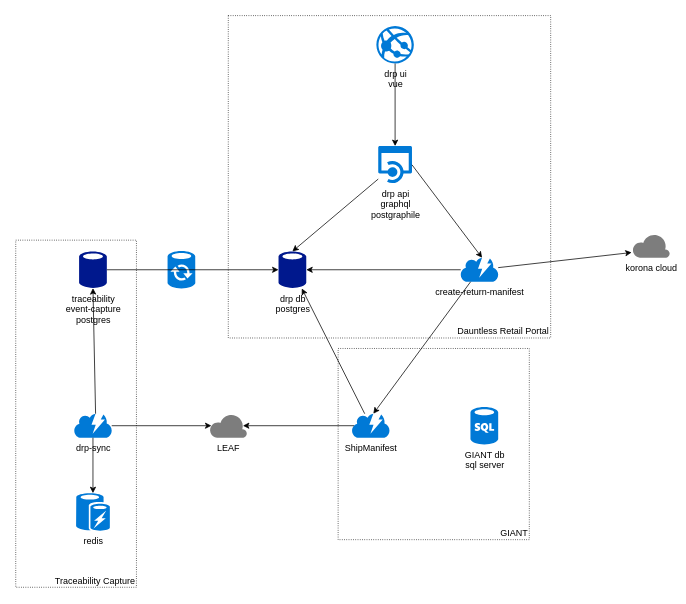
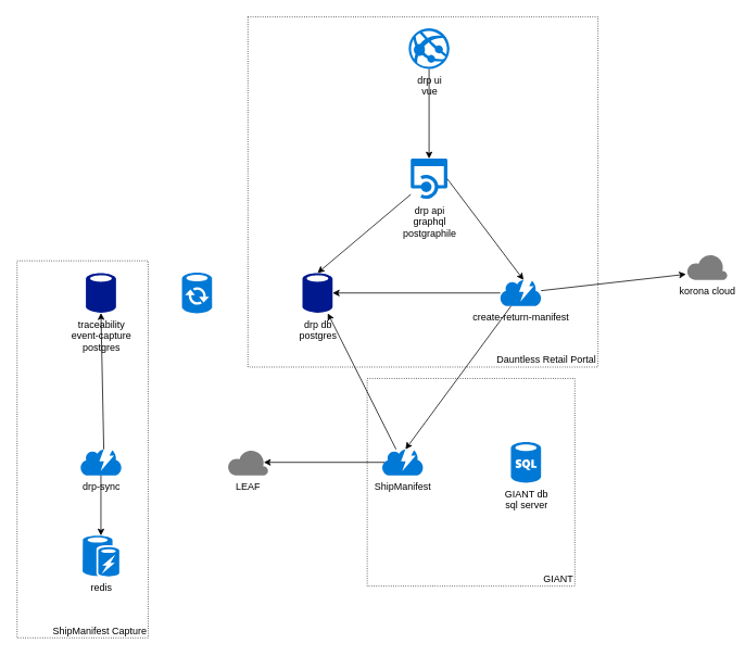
  <mxCell id="0" />
  <mxCell id="1" parent="0" />
- <mxCell id="2" value="Traceability Capture" style="rounded=0;whiteSpace=wrap;html=1;dashed=1;dashPattern=1 2;fillColor=none;align=right;verticalAlign=bottom;" parent="1" vertex="1"><mxGeometry x="20.5" y="319.5" width="161" height="463" as="geometry" /></mxCell>
+ <mxCell id="2" value="ShipManifest Capture" style="rounded=0;whiteSpace=wrap;html=1;dashed=1;dashPattern=1 2;fillColor=none;align=right;verticalAlign=bottom;" parent="1" vertex="1"><mxGeometry x="20.5" y="319.5" width="161" height="463" as="geometry" /></mxCell>
  <mxCell id="3" value="&lt;div style=&quot;text-align: left&quot;&gt;&lt;span&gt;GIANT&lt;/span&gt;&lt;/div&gt;" style="whiteSpace=wrap;html=1;aspect=fixed;fillColor=none;dashed=1;dashPattern=1 2;align=right;verticalAlign=bottom;" parent="1" vertex="1"><mxGeometry x="450.5" y="464" width="255" height="255" as="geometry" /></mxCell>
  <mxCell id="4" value="&lt;div style=&quot;text-align: left&quot;&gt;&lt;span&gt;Dauntless Retail Portal&lt;/span&gt;&lt;/div&gt;" style="whiteSpace=wrap;html=1;aspect=fixed;fillColor=none;dashed=1;dashPattern=1 2;align=right;verticalAlign=bottom;" parent="1" vertex="1"><mxGeometry x="304" y="20" width="430" height="430" as="geometry" /></mxCell>
  <mxCell id="5" value="drp api&lt;br&gt;graphql&lt;br&gt;postgraphile&lt;br&gt;" style="shadow=0;dashed=0;html=1;strokeColor=none;labelPosition=center;verticalLabelPosition=bottom;verticalAlign=top;align=center;shape=mxgraph.mscae.cloud.api_app;fillColor=#0079D6;pointerEvents=1;" parent="1" vertex="1"><mxGeometry x="504" y="194" width="45" height="50" as="geometry" /></mxCell>
  <mxCell id="6" value="drp db&lt;br&gt;postgres&lt;br&gt;" style="pointerEvents=1;shadow=0;dashed=0;html=1;strokeColor=none;labelPosition=center;verticalLabelPosition=bottom;verticalAlign=top;align=center;shape=mxgraph.mscae.enterprise.database_generic;fillColor=#00188D;" parent="1" vertex="1"><mxGeometry x="371" y="334" width="37" height="50" as="geometry" /></mxCell>
  <mxCell id="7" value="GIANT db&lt;br&gt;sql server&lt;br&gt;" style="shadow=0;dashed=0;html=1;strokeColor=none;fillColor=#0079D6;labelPosition=center;verticalLabelPosition=bottom;verticalAlign=top;align=center;shape=mxgraph.azure.sql_database;pointerEvents=1;" parent="1" vertex="1"><mxGeometry x="627" y="542" width="37" height="50" as="geometry" /></mxCell>
  <mxCell id="8" value="traceability&lt;br&gt;event-capture&lt;br&gt;postgres&lt;br&gt;" style="pointerEvents=1;shadow=0;dashed=0;html=1;strokeColor=none;labelPosition=center;verticalLabelPosition=bottom;verticalAlign=top;align=center;shape=mxgraph.mscae.enterprise.database_generic;fillColor=#00188D;" parent="1" vertex="1"><mxGeometry x="105" y="334" width="37" height="50" as="geometry" /></mxCell>
  <mxCell id="9" value="LEAF" style="pointerEvents=1;shadow=0;dashed=0;html=1;strokeColor=none;labelPosition=center;verticalLabelPosition=bottom;verticalAlign=top;align=center;shape=mxgraph.azure.cloud;fillColor=#7D7D7D;" parent="1" vertex="1"><mxGeometry x="279" y="551" width="50" height="32" as="geometry" /></mxCell>
  <mxCell id="10" value="ShipManifest" style="shadow=0;dashed=0;html=1;strokeColor=none;fillColor=#0079D6;labelPosition=center;verticalLabelPosition=bottom;verticalAlign=top;align=center;shape=mxgraph.azure.content_delivery_network;" parent="1" vertex="1"><mxGeometry x="469" y="551" width="50" height="32" as="geometry" /></mxCell>
  <mxCell id="11" value="create-return-manifest" style="shadow=0;dashed=0;html=1;strokeColor=none;fillColor=#0079D6;labelPosition=center;verticalLabelPosition=bottom;verticalAlign=top;align=center;shape=mxgraph.azure.content_delivery_network;" parent="1" vertex="1"><mxGeometry x="614" y="343" width="50" height="32" as="geometry" /></mxCell>
  <mxCell id="12" value="drp-sync" style="shadow=0;dashed=0;html=1;strokeColor=none;fillColor=#0079D6;labelPosition=center;verticalLabelPosition=bottom;verticalAlign=top;align=center;shape=mxgraph.azure.content_delivery_network;" parent="1" vertex="1"><mxGeometry x="98.5" y="551" width="50" height="32" as="geometry" /></mxCell>
  <mxCell id="13" value="drp ui&lt;br&gt;vue&lt;br&gt;" style="shadow=0;dashed=0;html=1;strokeColor=none;fillColor=#0079D6;labelPosition=center;verticalLabelPosition=bottom;verticalAlign=top;align=center;shape=mxgraph.azure.azure_website;pointerEvents=1;" parent="1" vertex="1"><mxGeometry x="501.5" y="34" width="50" height="50" as="geometry" /></mxCell>
  <mxCell id="14" value="" style="shadow=0;dashed=0;html=1;strokeColor=none;fillColor=#0079D6;labelPosition=center;verticalLabelPosition=bottom;verticalAlign=top;align=center;shape=mxgraph.azure.sql_datasync;pointerEvents=1;" parent="1" vertex="1"><mxGeometry x="223" y="334" width="37" height="50" as="geometry" /></mxCell>
- <mxCell id="15" value="" style="endArrow=classic;html=1;entryX=0.05;entryY=0.5;entryDx=0;entryDy=0;entryPerimeter=0;" parent="1" source="12" target="9" edge="1"><mxGeometry width="50" height="50" relative="1" as="geometry"><mxPoint x="103" y="734" as="sourcePoint" /><mxPoint x="153" y="684" as="targetPoint" /></mxGeometry></mxCell>
- <mxCell id="16" value="" style="endArrow=classic;html=1;exitX=1;exitY=0.5;exitDx=0;exitDy=0;exitPerimeter=0;entryX=0;entryY=0.5;entryDx=0;entryDy=0;entryPerimeter=0;" parent="1" source="8" target="6" edge="1"><mxGeometry width="50" height="50" relative="1" as="geometry"><mxPoint x="3" y="634" as="sourcePoint" /><mxPoint x="53" y="584" as="targetPoint" /></mxGeometry></mxCell>
  <mxCell id="17" value="" style="endArrow=classic;html=1;entryX=0.5;entryY=0;entryDx=0;entryDy=0;entryPerimeter=0;" parent="1" source="13" target="5" edge="1"><mxGeometry width="50" height="50" relative="1" as="geometry"><mxPoint x="543" y="124" as="sourcePoint" /><mxPoint x="423" y="-16" as="targetPoint" /></mxGeometry></mxCell>
  <mxCell id="18" value="" style="endArrow=classic;html=1;entryX=0.5;entryY=0.01;entryDx=0;entryDy=0;entryPerimeter=0;" parent="1" source="5" target="6" edge="1"><mxGeometry width="50" height="50" relative="1" as="geometry"><mxPoint x="63" y="204" as="sourcePoint" /><mxPoint x="113" y="154" as="targetPoint" /></mxGeometry></mxCell>
  <mxCell id="19" value="" style="endArrow=classic;html=1;entryX=0.5;entryY=0.99;entryDx=0;entryDy=0;entryPerimeter=0;exitX=0.57;exitY=0;exitDx=0;exitDy=0;exitPerimeter=0;" parent="1" source="12" target="8" edge="1"><mxGeometry width="50" height="50" relative="1" as="geometry"><mxPoint x="23" y="584" as="sourcePoint" /><mxPoint x="73" y="534" as="targetPoint" /></mxGeometry></mxCell>
  <mxCell id="20" value="" style="endArrow=classic;html=1;exitX=1;exitY=0.5;exitDx=0;exitDy=0;exitPerimeter=0;entryX=0.57;entryY=0;entryDx=0;entryDy=0;entryPerimeter=0;" parent="1" source="5" target="11" edge="1"><mxGeometry width="50" height="50" relative="1" as="geometry"><mxPoint x="473" y="234" as="sourcePoint" /><mxPoint x="523" y="184" as="targetPoint" /></mxGeometry></mxCell>
  <mxCell id="21" value="" style="endArrow=classic;html=1;entryX=1;entryY=0.5;entryDx=0;entryDy=0;entryPerimeter=0;" parent="1" source="11" target="6" edge="1"><mxGeometry width="50" height="50" relative="1" as="geometry"><mxPoint x="483" y="424" as="sourcePoint" /><mxPoint x="533" y="374" as="targetPoint" /></mxGeometry></mxCell>
  <mxCell id="22" value="" style="endArrow=classic;html=1;entryX=0.57;entryY=0;entryDx=0;entryDy=0;entryPerimeter=0;" parent="1" source="11" target="10" edge="1"><mxGeometry width="50" height="50" relative="1" as="geometry"><mxPoint x="513" y="434" as="sourcePoint" /><mxPoint x="563" y="384" as="targetPoint" /></mxGeometry></mxCell>
  <mxCell id="23" value="" style="endArrow=classic;html=1;" parent="1" source="10" target="6" edge="1"><mxGeometry width="50" height="50" relative="1" as="geometry"><mxPoint x="523" y="654" as="sourcePoint" /><mxPoint x="573" y="604" as="targetPoint" /></mxGeometry></mxCell>
  <mxCell id="24" value="" style="endArrow=classic;html=1;exitX=0.055;exitY=0.5;exitDx=0;exitDy=0;exitPerimeter=0;entryX=0.89;entryY=0.5;entryDx=0;entryDy=0;entryPerimeter=0;" parent="1" source="10" target="9" edge="1"><mxGeometry width="50" height="50" relative="1" as="geometry"><mxPoint x="493" y="664" as="sourcePoint" /><mxPoint x="543" y="614" as="targetPoint" /></mxGeometry></mxCell>
  <mxCell id="25" value="redis" style="shadow=0;dashed=0;html=1;strokeColor=none;fillColor=#0079D6;labelPosition=center;verticalLabelPosition=bottom;verticalAlign=top;align=center;shape=mxgraph.azure.azure_cache;dashPattern=1 2;" parent="1" vertex="1"><mxGeometry x="101" y="657" width="45" height="50" as="geometry" /></mxCell>
  <mxCell id="26" value="" style="endArrow=classic;html=1;exitX=0.5;exitY=1;exitDx=0;exitDy=0;exitPerimeter=0;entryX=0.5;entryY=0;entryDx=0;entryDy=0;entryPerimeter=0;" parent="1" source="12" target="25" edge="1"><mxGeometry width="50" height="50" relative="1" as="geometry"><mxPoint x="-20" y="684" as="sourcePoint" /><mxPoint x="30" y="634" as="targetPoint" /></mxGeometry></mxCell>
  <mxCell id="27" value="korona cloud" style="pointerEvents=1;shadow=0;dashed=0;html=1;strokeColor=none;labelPosition=center;verticalLabelPosition=bottom;verticalAlign=top;align=center;shape=mxgraph.azure.cloud;fillColor=#7D7D7D;" parent="1" vertex="1"><mxGeometry x="843" y="311" width="50" height="32" as="geometry" /></mxCell>
  <mxCell id="28" value="" style="endArrow=classic;html=1;entryX=-0.02;entryY=0.781;entryDx=0;entryDy=0;entryPerimeter=0;" parent="1" source="11" target="27" edge="1"><mxGeometry width="50" height="50" relative="1" as="geometry"><mxPoint x="805" y="521" as="sourcePoint" /><mxPoint x="855" y="471" as="targetPoint" /></mxGeometry></mxCell>
